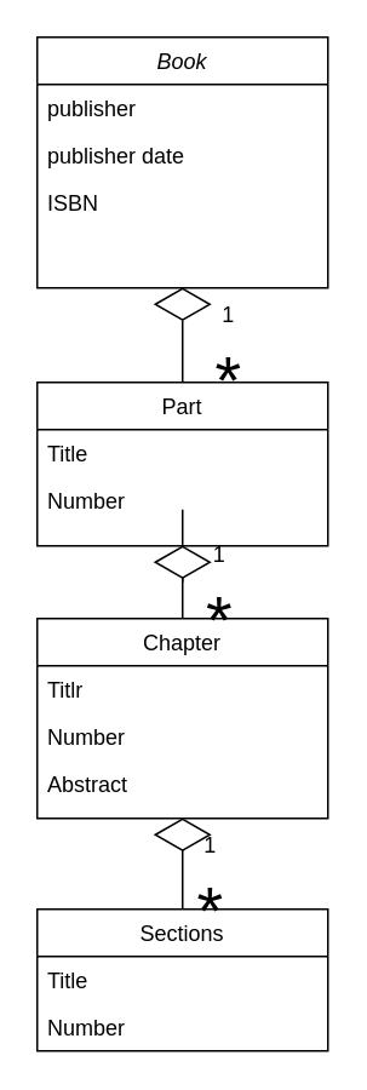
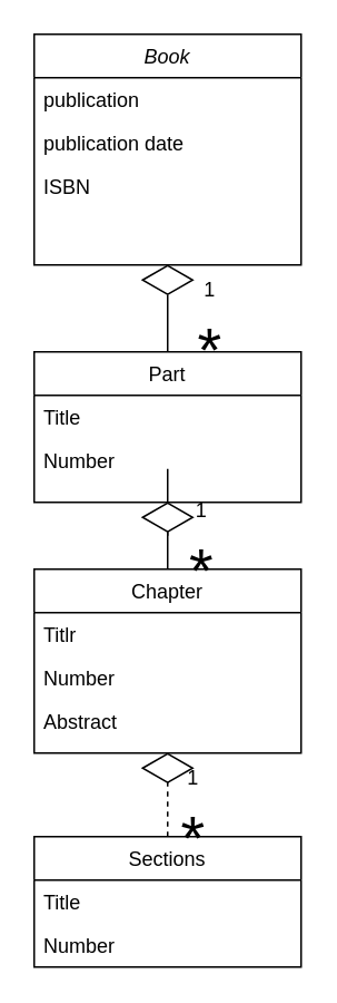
  <mxCell id="0" />
  <mxCell id="1" parent="0" />
  <mxCell id="2" value="Book" style="swimlane;fontStyle=2;align=center;verticalAlign=top;childLayout=stackLayout;horizontal=1;startSize=26;horizontalStack=0;resizeParent=1;resizeLast=0;collapsible=1;marginBottom=0;rounded=0;shadow=0;strokeWidth=1;" parent="1" vertex="1"><mxGeometry x="20" y="20" width="160" height="138" as="geometry"><mxRectangle x="230" y="140" width="160" height="26" as="alternateBounds" /></mxGeometry></mxCell>
- <mxCell id="3" value="publisher" style="text;align=left;verticalAlign=top;spacingLeft=4;spacingRight=4;overflow=hidden;rotatable=0;points=[[0,0.5],[1,0.5]];portConstraint=eastwest;" parent="2" vertex="1"><mxGeometry y="26" width="160" height="26" as="geometry" /></mxCell>
- <mxCell id="4" value="publisher date" style="text;align=left;verticalAlign=top;spacingLeft=4;spacingRight=4;overflow=hidden;rotatable=0;points=[[0,0.5],[1,0.5]];portConstraint=eastwest;rounded=0;shadow=0;html=0;" parent="2" vertex="1"><mxGeometry y="52" width="160" height="26" as="geometry" /></mxCell>
+ <mxCell id="3" value="publication" style="text;align=left;verticalAlign=top;spacingLeft=4;spacingRight=4;overflow=hidden;rotatable=0;points=[[0,0.5],[1,0.5]];portConstraint=eastwest;" parent="2" vertex="1"><mxGeometry y="26" width="160" height="26" as="geometry" /></mxCell>
+ <mxCell id="4" value="publication date" style="text;align=left;verticalAlign=top;spacingLeft=4;spacingRight=4;overflow=hidden;rotatable=0;points=[[0,0.5],[1,0.5]];portConstraint=eastwest;rounded=0;shadow=0;html=0;" parent="2" vertex="1"><mxGeometry y="52" width="160" height="26" as="geometry" /></mxCell>
  <mxCell id="5" value="ISBN" style="text;align=left;verticalAlign=top;spacingLeft=4;spacingRight=4;overflow=hidden;rotatable=0;points=[[0,0.5],[1,0.5]];portConstraint=eastwest;rounded=0;shadow=0;html=0;" parent="2" vertex="1"><mxGeometry y="78" width="160" height="26" as="geometry" /></mxCell>
  <mxCell id="6" value="Part" style="swimlane;fontStyle=0;align=center;verticalAlign=top;childLayout=stackLayout;horizontal=1;startSize=26;horizontalStack=0;resizeParent=1;resizeLast=0;collapsible=1;marginBottom=0;rounded=0;shadow=0;strokeWidth=1;" parent="1" vertex="1"><mxGeometry x="20" y="210" width="160" height="90" as="geometry"><mxRectangle x="130" y="380" width="160" height="26" as="alternateBounds" /></mxGeometry></mxCell>
  <mxCell id="7" value="Title" style="text;align=left;verticalAlign=top;spacingLeft=4;spacingRight=4;overflow=hidden;rotatable=0;points=[[0,0.5],[1,0.5]];portConstraint=eastwest;" parent="6" vertex="1"><mxGeometry y="26" width="160" height="26" as="geometry" /></mxCell>
  <mxCell id="8" value="Number" style="text;align=left;verticalAlign=top;spacingLeft=4;spacingRight=4;overflow=hidden;rotatable=0;points=[[0,0.5],[1,0.5]];portConstraint=eastwest;rounded=0;shadow=0;html=0;" parent="6" vertex="1"><mxGeometry y="52" width="160" height="26" as="geometry" /></mxCell>
  <mxCell id="9" value="" style="endArrow=block;endSize=10;endFill=0;shadow=0;strokeWidth=1;rounded=0;edgeStyle=elbowEdgeStyle;elbow=vertical;startArrow=none;" parent="1" source="25" target="2" edge="1"><mxGeometry width="160" relative="1" as="geometry"><mxPoint x="0" y="103" as="sourcePoint" /><mxPoint x="0" y="103" as="targetPoint" /></mxGeometry></mxCell>
  <mxCell id="10" style="edgeStyle=orthogonalEdgeStyle;rounded=0;orthogonalLoop=1;jettySize=auto;html=1;entryX=0.5;entryY=1;entryDx=0;entryDy=0;startArrow=none;" edge="1" parent="1" source="27" target="6"><mxGeometry relative="1" as="geometry" /></mxCell>
  <mxCell id="11" value="Chapter" style="swimlane;fontStyle=0;align=center;verticalAlign=top;childLayout=stackLayout;horizontal=1;startSize=26;horizontalStack=0;resizeParent=1;resizeLast=0;collapsible=1;marginBottom=0;rounded=0;shadow=0;strokeWidth=1;" vertex="1" parent="1"><mxGeometry x="20" y="340" width="160" height="110" as="geometry"><mxRectangle x="550" y="140" width="160" height="26" as="alternateBounds" /></mxGeometry></mxCell>
  <mxCell id="12" value="Titlr" style="text;align=left;verticalAlign=top;spacingLeft=4;spacingRight=4;overflow=hidden;rotatable=0;points=[[0,0.5],[1,0.5]];portConstraint=eastwest;" vertex="1" parent="11"><mxGeometry y="26" width="160" height="26" as="geometry" /></mxCell>
  <mxCell id="13" value="Number" style="text;align=left;verticalAlign=top;spacingLeft=4;spacingRight=4;overflow=hidden;rotatable=0;points=[[0,0.5],[1,0.5]];portConstraint=eastwest;rounded=0;shadow=0;html=0;" vertex="1" parent="11"><mxGeometry y="52" width="160" height="26" as="geometry" /></mxCell>
  <mxCell id="14" value="Abstract" style="text;align=left;verticalAlign=top;spacingLeft=4;spacingRight=4;overflow=hidden;rotatable=0;points=[[0,0.5],[1,0.5]];portConstraint=eastwest;rounded=0;shadow=0;html=0;" vertex="1" parent="11"><mxGeometry y="78" width="160" height="26" as="geometry" /></mxCell>
- <mxCell id="15" style="edgeStyle=orthogonalEdgeStyle;rounded=0;orthogonalLoop=1;jettySize=auto;html=1;entryX=0.5;entryY=1;entryDx=0;entryDy=0;" edge="1" parent="1" source="16" target="11"><mxGeometry relative="1" as="geometry" /></mxCell>
+ <mxCell id="15" style="edgeStyle=orthogonalEdgeStyle;rounded=0;orthogonalLoop=1;jettySize=auto;html=1;entryX=0.5;entryY=1;entryDx=0;entryDy=0;dashed=1;" edge="1" parent="1" source="16" target="11"><mxGeometry relative="1" as="geometry" /></mxCell>
  <mxCell id="16" value="Sections" style="swimlane;fontStyle=0;align=center;verticalAlign=top;childLayout=stackLayout;horizontal=1;startSize=26;horizontalStack=0;resizeParent=1;resizeLast=0;collapsible=1;marginBottom=0;rounded=0;shadow=0;strokeWidth=1;" vertex="1" parent="1"><mxGeometry x="20" y="500" width="160" height="78" as="geometry"><mxRectangle x="130" y="380" width="160" height="26" as="alternateBounds" /></mxGeometry></mxCell>
  <mxCell id="17" value="Title" style="text;align=left;verticalAlign=top;spacingLeft=4;spacingRight=4;overflow=hidden;rotatable=0;points=[[0,0.5],[1,0.5]];portConstraint=eastwest;" vertex="1" parent="16"><mxGeometry y="26" width="160" height="26" as="geometry" /></mxCell>
  <mxCell id="18" value="Number" style="text;align=left;verticalAlign=top;spacingLeft=4;spacingRight=4;overflow=hidden;rotatable=0;points=[[0,0.5],[1,0.5]];portConstraint=eastwest;rounded=0;shadow=0;html=0;" vertex="1" parent="16"><mxGeometry y="52" width="160" height="26" as="geometry" /></mxCell>
  <mxCell id="19" value="1" style="text;html=1;align=center;verticalAlign=middle;resizable=0;points=[];autosize=1;strokeColor=none;fillColor=none;" vertex="1" parent="1"><mxGeometry x="110" y="158" width="30" height="30" as="geometry" /></mxCell>
  <mxCell id="20" value="*" style="text;html=1;align=center;verticalAlign=middle;resizable=0;points=[];autosize=1;strokeColor=none;fillColor=none;fontSize=37;" vertex="1" parent="1"><mxGeometry x="105" y="180" width="40" height="60" as="geometry" /></mxCell>
  <mxCell id="21" value="1" style="text;html=1;align=center;verticalAlign=middle;resizable=0;points=[];autosize=1;strokeColor=none;fillColor=none;" vertex="1" parent="1"><mxGeometry x="105" y="290" width="30" height="30" as="geometry" /></mxCell>
  <mxCell id="22" value="*" style="text;html=1;align=center;verticalAlign=middle;resizable=0;points=[];autosize=1;strokeColor=none;fillColor=none;fontSize=37;" vertex="1" parent="1"><mxGeometry x="100" y="312" width="40" height="60" as="geometry" /></mxCell>
  <mxCell id="23" value="1" style="text;html=1;align=center;verticalAlign=middle;resizable=0;points=[];autosize=1;strokeColor=none;fillColor=none;" vertex="1" parent="1"><mxGeometry x="100" y="450" width="30" height="30" as="geometry" /></mxCell>
  <mxCell id="24" value="*" style="text;html=1;align=center;verticalAlign=middle;resizable=0;points=[];autosize=1;strokeColor=none;fillColor=none;fontSize=37;" vertex="1" parent="1"><mxGeometry x="95" y="472" width="40" height="60" as="geometry" /></mxCell>
  <mxCell id="25" value="" style="html=1;whiteSpace=wrap;aspect=fixed;shape=isoRectangle;fontSize=37;" vertex="1" parent="1"><mxGeometry x="85" y="158" width="30" height="18" as="geometry" /></mxCell>
  <mxCell id="26" value="" style="endArrow=none;endSize=10;endFill=0;shadow=0;strokeWidth=1;rounded=0;edgeStyle=elbowEdgeStyle;elbow=vertical;" edge="1" parent="1" source="6" target="25"><mxGeometry width="160" relative="1" as="geometry"><mxPoint x="100" y="210" as="sourcePoint" /><mxPoint x="100" y="158" as="targetPoint" /></mxGeometry></mxCell>
  <mxCell id="27" value="" style="html=1;whiteSpace=wrap;aspect=fixed;shape=isoRectangle;fontSize=37;" vertex="1" parent="1"><mxGeometry x="85" y="300" width="30" height="18" as="geometry" /></mxCell>
  <mxCell id="28" value="" style="edgeStyle=orthogonalEdgeStyle;rounded=0;orthogonalLoop=1;jettySize=auto;html=1;entryX=0.5;entryY=1;entryDx=0;entryDy=0;endArrow=none;" edge="1" parent="1" source="11" target="27"><mxGeometry relative="1" as="geometry"><mxPoint x="100" y="340" as="sourcePoint" /><mxPoint x="100" y="300" as="targetPoint" /></mxGeometry></mxCell>
  <mxCell id="29" value="" style="html=1;whiteSpace=wrap;aspect=fixed;shape=isoRectangle;fontSize=37;" vertex="1" parent="1"><mxGeometry x="85" y="450" width="30" height="18" as="geometry" /></mxCell>
